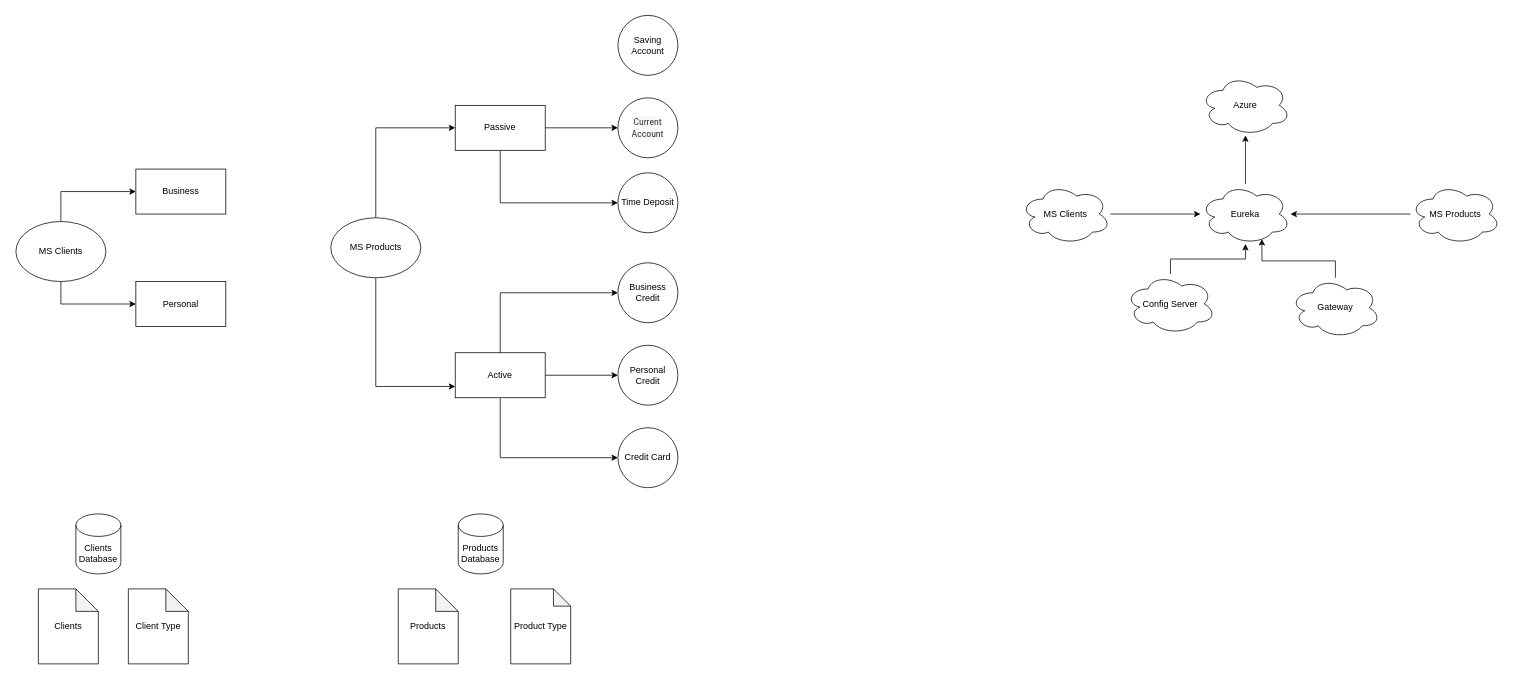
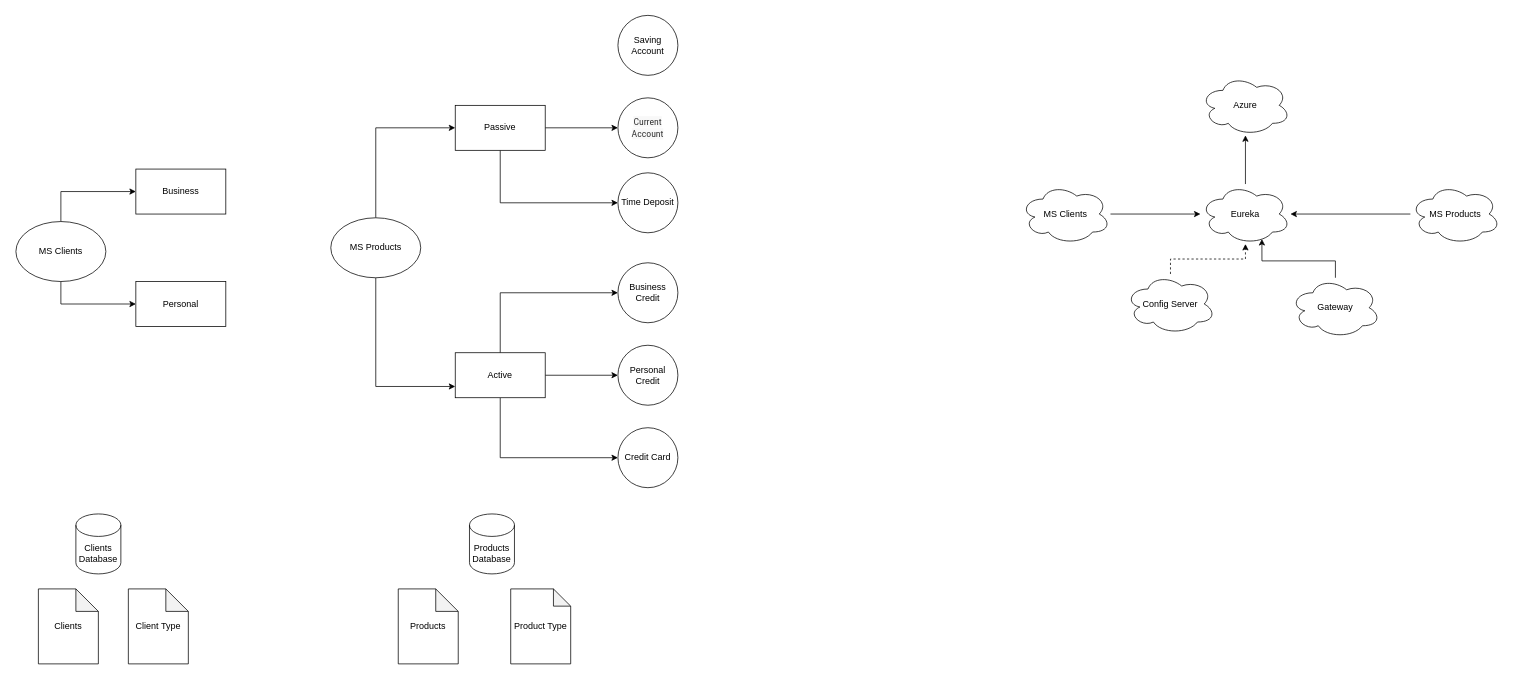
  <mxCell id="0" />
  <mxCell id="1" parent="0" />
  <mxCell id="2" style="edgeStyle=orthogonalEdgeStyle;rounded=0;orthogonalLoop=1;jettySize=auto;html=1;exitX=0.5;exitY=0;exitDx=0;exitDy=0;entryX=0;entryY=0.5;entryDx=0;entryDy=0;" edge="1" parent="1" source="4" target="5"><mxGeometry relative="1" as="geometry" /></mxCell>
  <mxCell id="3" style="edgeStyle=orthogonalEdgeStyle;rounded=0;orthogonalLoop=1;jettySize=auto;html=1;exitX=0.5;exitY=1;exitDx=0;exitDy=0;" edge="1" parent="1" source="4" target="6"><mxGeometry relative="1" as="geometry" /></mxCell>
  <mxCell id="4" value="MS Clients" style="ellipse;whiteSpace=wrap;html=1;" vertex="1" parent="1"><mxGeometry x="20" y="295" width="120" height="80" as="geometry" /></mxCell>
  <mxCell id="5" value="Business" style="rounded=0;whiteSpace=wrap;html=1;" vertex="1" parent="1"><mxGeometry x="180" y="225" width="120" height="60" as="geometry" /></mxCell>
  <mxCell id="6" value="Personal" style="rounded=0;whiteSpace=wrap;html=1;" vertex="1" parent="1"><mxGeometry x="180" y="375" width="120" height="60" as="geometry" /></mxCell>
  <mxCell id="7" style="edgeStyle=orthogonalEdgeStyle;rounded=0;orthogonalLoop=1;jettySize=auto;html=1;entryX=0;entryY=0.5;entryDx=0;entryDy=0;exitX=0.5;exitY=0;exitDx=0;exitDy=0;" edge="1" parent="1" source="9" target="12"><mxGeometry relative="1" as="geometry" /></mxCell>
  <mxCell id="8" style="edgeStyle=orthogonalEdgeStyle;rounded=0;orthogonalLoop=1;jettySize=auto;html=1;exitX=0.5;exitY=1;exitDx=0;exitDy=0;entryX=0;entryY=0.75;entryDx=0;entryDy=0;" edge="1" parent="1" source="9" target="16"><mxGeometry relative="1" as="geometry" /></mxCell>
  <mxCell id="9" value="MS Products" style="ellipse;whiteSpace=wrap;html=1;" vertex="1" parent="1"><mxGeometry x="440" y="290" width="120" height="80" as="geometry" /></mxCell>
  <mxCell id="10" style="edgeStyle=orthogonalEdgeStyle;rounded=0;orthogonalLoop=1;jettySize=auto;html=1;" edge="1" parent="1" source="12" target="18"><mxGeometry relative="1" as="geometry" /></mxCell>
  <mxCell id="11" style="edgeStyle=orthogonalEdgeStyle;rounded=0;orthogonalLoop=1;jettySize=auto;html=1;entryX=0;entryY=0.5;entryDx=0;entryDy=0;exitX=0.5;exitY=1;exitDx=0;exitDy=0;" edge="1" parent="1" source="12" target="19"><mxGeometry relative="1" as="geometry" /></mxCell>
  <mxCell id="12" value="Passive" style="rounded=0;whiteSpace=wrap;html=1;" vertex="1" parent="1"><mxGeometry x="606" y="140" width="120" height="60" as="geometry" /></mxCell>
  <mxCell id="13" style="edgeStyle=orthogonalEdgeStyle;rounded=0;orthogonalLoop=1;jettySize=auto;html=1;" edge="1" parent="1" source="16" target="21"><mxGeometry relative="1" as="geometry" /></mxCell>
  <mxCell id="14" style="edgeStyle=orthogonalEdgeStyle;rounded=0;orthogonalLoop=1;jettySize=auto;html=1;entryX=0;entryY=0.5;entryDx=0;entryDy=0;exitX=0.5;exitY=0;exitDx=0;exitDy=0;" edge="1" parent="1" source="16" target="20"><mxGeometry relative="1" as="geometry" /></mxCell>
  <mxCell id="15" style="edgeStyle=orthogonalEdgeStyle;rounded=0;orthogonalLoop=1;jettySize=auto;html=1;exitX=0.5;exitY=1;exitDx=0;exitDy=0;entryX=0;entryY=0.5;entryDx=0;entryDy=0;" edge="1" parent="1" source="16" target="22"><mxGeometry relative="1" as="geometry" /></mxCell>
  <mxCell id="16" value="Active" style="rounded=0;whiteSpace=wrap;html=1;" vertex="1" parent="1"><mxGeometry x="606" y="470" width="120" height="60" as="geometry" /></mxCell>
  <mxCell id="17" value="&lt;span&gt;Saving Account&lt;/span&gt;" style="ellipse;whiteSpace=wrap;html=1;aspect=fixed;" vertex="1" parent="1"><mxGeometry x="823" y="20" width="80" height="80" as="geometry" /></mxCell>
  <mxCell id="18" value="&lt;span style=&quot;color: rgb(51 , 51 , 51) ; font-family: &amp;#34;avenir next&amp;#34; , &amp;#34;roboto condensed&amp;#34; , &amp;#34;arial&amp;#34; , sans-serif ; font-size: 13px ; background-color: rgb(248 , 248 , 248)&quot;&gt;Current Account&lt;/span&gt;" style="ellipse;whiteSpace=wrap;html=1;aspect=fixed;" vertex="1" parent="1"><mxGeometry x="823" y="130" width="80" height="80" as="geometry" /></mxCell>
  <mxCell id="19" value="&lt;span&gt;Time Deposit&lt;/span&gt;" style="ellipse;whiteSpace=wrap;html=1;aspect=fixed;" vertex="1" parent="1"><mxGeometry x="823" y="230" width="80" height="80" as="geometry" /></mxCell>
  <mxCell id="20" value="Business Credit" style="ellipse;whiteSpace=wrap;html=1;aspect=fixed;" vertex="1" parent="1"><mxGeometry x="823" y="350" width="80" height="80" as="geometry" /></mxCell>
  <mxCell id="21" value="Personal Credit" style="ellipse;whiteSpace=wrap;html=1;aspect=fixed;" vertex="1" parent="1"><mxGeometry x="823" y="460" width="80" height="80" as="geometry" /></mxCell>
  <mxCell id="22" value="Credit Card" style="ellipse;whiteSpace=wrap;html=1;aspect=fixed;" vertex="1" parent="1"><mxGeometry x="823" y="570" width="80" height="80" as="geometry" /></mxCell>
  <mxCell id="23" value="Clients Database" style="shape=cylinder3;whiteSpace=wrap;html=1;boundedLbl=1;backgroundOutline=1;size=15;" vertex="1" parent="1"><mxGeometry x="100" y="685" width="60" height="80" as="geometry" /></mxCell>
- <mxCell id="24" value="Products Database" style="shape=cylinder3;whiteSpace=wrap;html=1;boundedLbl=1;backgroundOutline=1;size=15;" vertex="1" parent="1"><mxGeometry x="610" y="685" width="60" height="80" as="geometry" /></mxCell>
+ <mxCell id="24" value="Products Database" style="shape=cylinder3;whiteSpace=wrap;html=1;boundedLbl=1;backgroundOutline=1;size=15;" vertex="1" parent="1"><mxGeometry x="625" y="685" width="60" height="80" as="geometry" /></mxCell>
  <mxCell id="25" value="Clients" style="shape=note;whiteSpace=wrap;html=1;backgroundOutline=1;darkOpacity=0.05;" vertex="1" parent="1"><mxGeometry x="50" y="785" width="80" height="100" as="geometry" /></mxCell>
  <mxCell id="26" value="Client Type" style="shape=note;whiteSpace=wrap;html=1;backgroundOutline=1;darkOpacity=0.05;" vertex="1" parent="1"><mxGeometry x="170" y="785" width="80" height="100" as="geometry" /></mxCell>
  <mxCell id="27" value="Products" style="shape=note;whiteSpace=wrap;html=1;backgroundOutline=1;darkOpacity=0.05;" vertex="1" parent="1"><mxGeometry x="530" y="785" width="80" height="100" as="geometry" /></mxCell>
  <mxCell id="28" value="Product Type" style="shape=note;whiteSpace=wrap;html=1;backgroundOutline=1;darkOpacity=0.05;size=23;" vertex="1" parent="1"><mxGeometry x="680" y="785" width="80" height="100" as="geometry" /></mxCell>
  <mxCell id="29" style="edgeStyle=orthogonalEdgeStyle;rounded=0;orthogonalLoop=1;jettySize=auto;html=1;" edge="1" parent="1" source="30" target="35"><mxGeometry relative="1" as="geometry" /></mxCell>
  <mxCell id="30" value="Eureka" style="ellipse;shape=cloud;whiteSpace=wrap;html=1;" vertex="1" parent="1"><mxGeometry x="1600" y="245" width="120" height="80" as="geometry" /></mxCell>
- <mxCell id="31" style="edgeStyle=orthogonalEdgeStyle;rounded=0;orthogonalLoop=1;jettySize=auto;html=1;" edge="1" parent="1" source="32" target="30"><mxGeometry relative="1" as="geometry" /></mxCell>
+ <mxCell id="31" style="edgeStyle=orthogonalEdgeStyle;rounded=0;orthogonalLoop=1;jettySize=auto;html=1;dashed=1;" edge="1" parent="1" source="32" target="30"><mxGeometry relative="1" as="geometry" /></mxCell>
  <mxCell id="32" value="Config Server" style="ellipse;shape=cloud;whiteSpace=wrap;html=1;" vertex="1" parent="1"><mxGeometry x="1500" y="365" width="120" height="80" as="geometry" /></mxCell>
  <mxCell id="33" style="edgeStyle=orthogonalEdgeStyle;rounded=0;orthogonalLoop=1;jettySize=auto;html=1;entryX=0.683;entryY=0.917;entryDx=0;entryDy=0;entryPerimeter=0;" edge="1" parent="1" source="34" target="30"><mxGeometry relative="1" as="geometry" /></mxCell>
  <mxCell id="34" value="Gateway" style="ellipse;shape=cloud;whiteSpace=wrap;html=1;" vertex="1" parent="1"><mxGeometry x="1720" y="370" width="120" height="80" as="geometry" /></mxCell>
  <mxCell id="35" value="Azure" style="ellipse;shape=cloud;whiteSpace=wrap;html=1;" vertex="1" parent="1"><mxGeometry x="1600" y="100" width="120" height="80" as="geometry" /></mxCell>
  <mxCell id="36" style="edgeStyle=orthogonalEdgeStyle;rounded=0;orthogonalLoop=1;jettySize=auto;html=1;" edge="1" parent="1" source="37" target="30"><mxGeometry relative="1" as="geometry" /></mxCell>
  <mxCell id="37" value="MS Clients" style="ellipse;shape=cloud;whiteSpace=wrap;html=1;" vertex="1" parent="1"><mxGeometry x="1360" y="245" width="120" height="80" as="geometry" /></mxCell>
  <mxCell id="38" style="edgeStyle=orthogonalEdgeStyle;rounded=0;orthogonalLoop=1;jettySize=auto;html=1;" edge="1" parent="1" source="39" target="30"><mxGeometry relative="1" as="geometry" /></mxCell>
  <mxCell id="39" value="MS Products" style="ellipse;shape=cloud;whiteSpace=wrap;html=1;" vertex="1" parent="1"><mxGeometry x="1880" y="245" width="120" height="80" as="geometry" /></mxCell>
